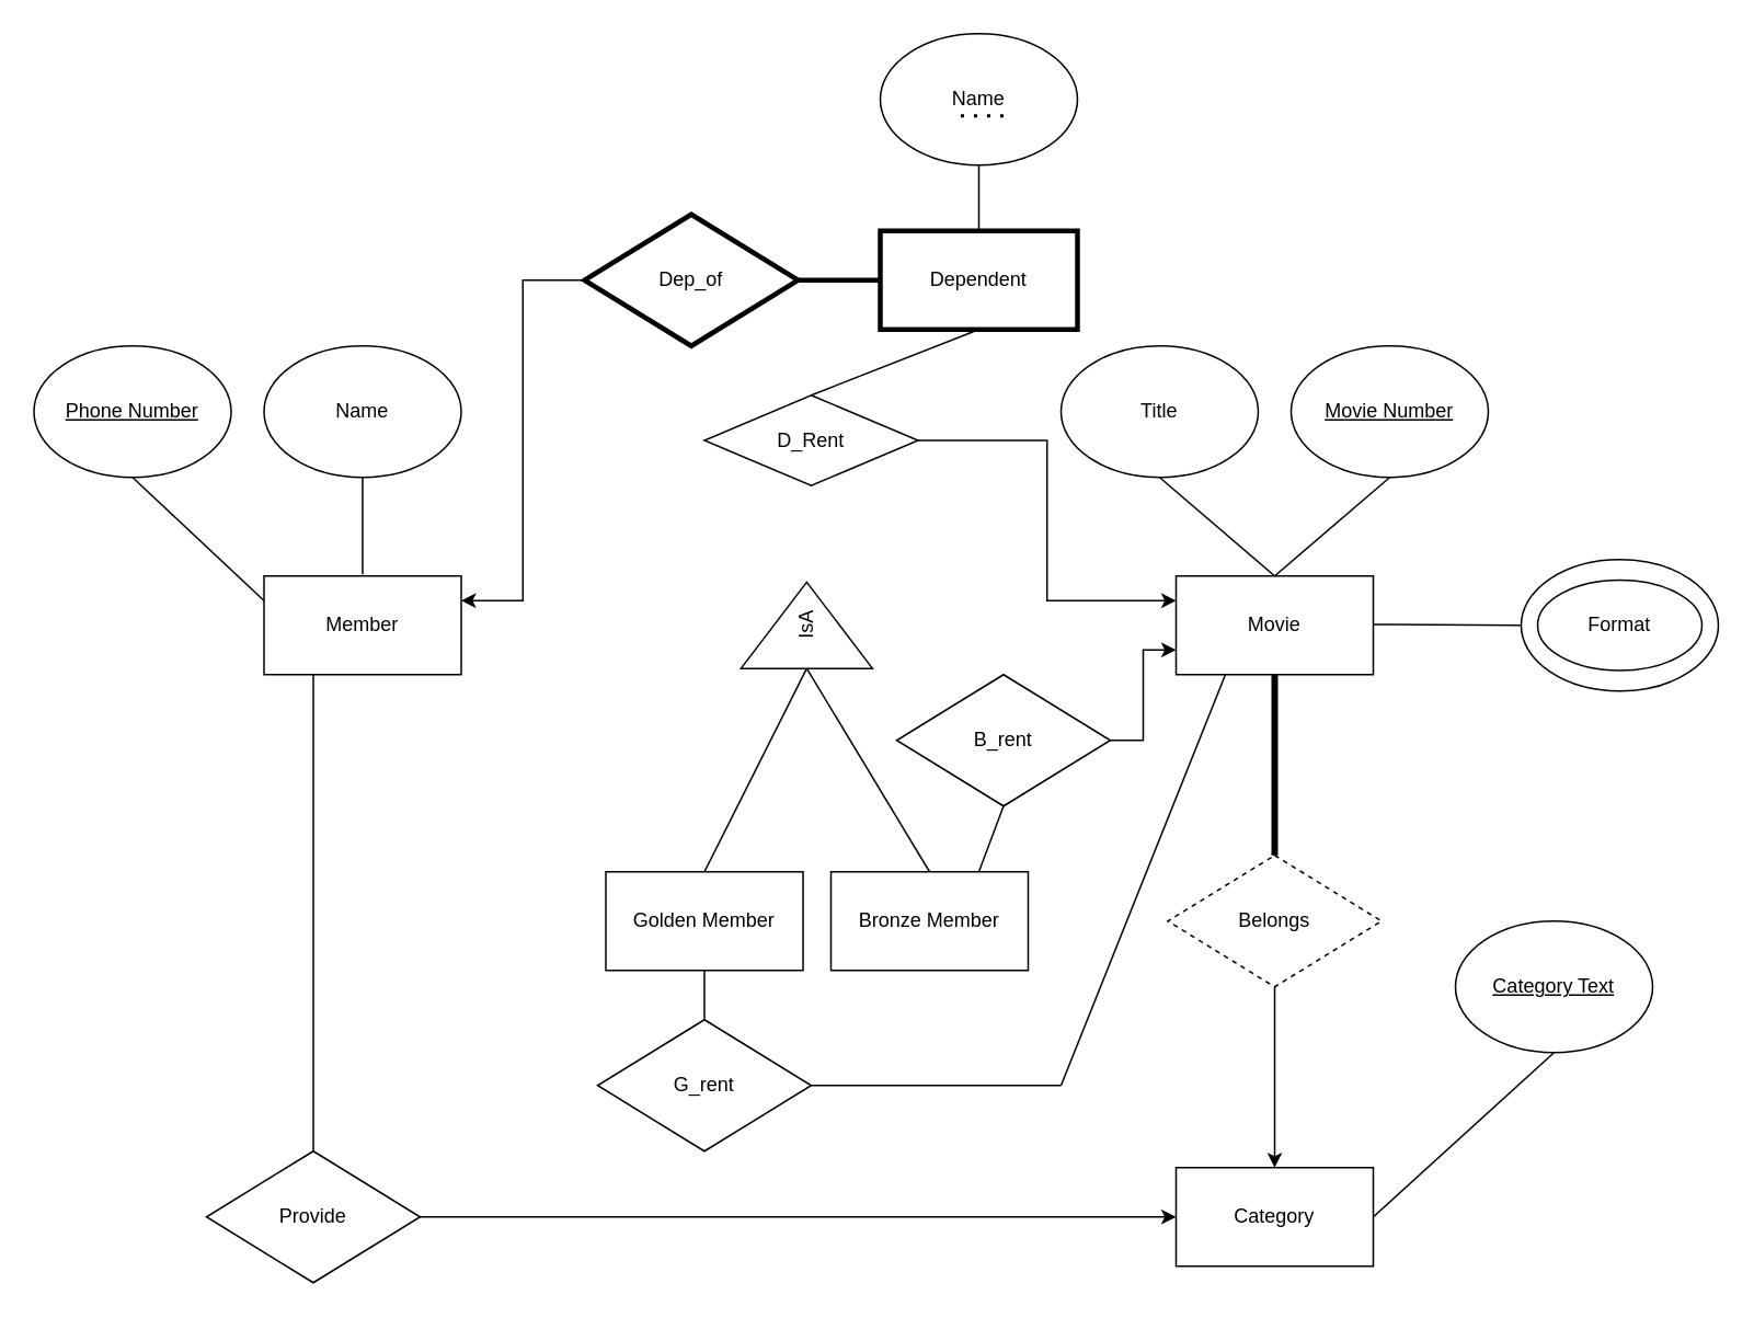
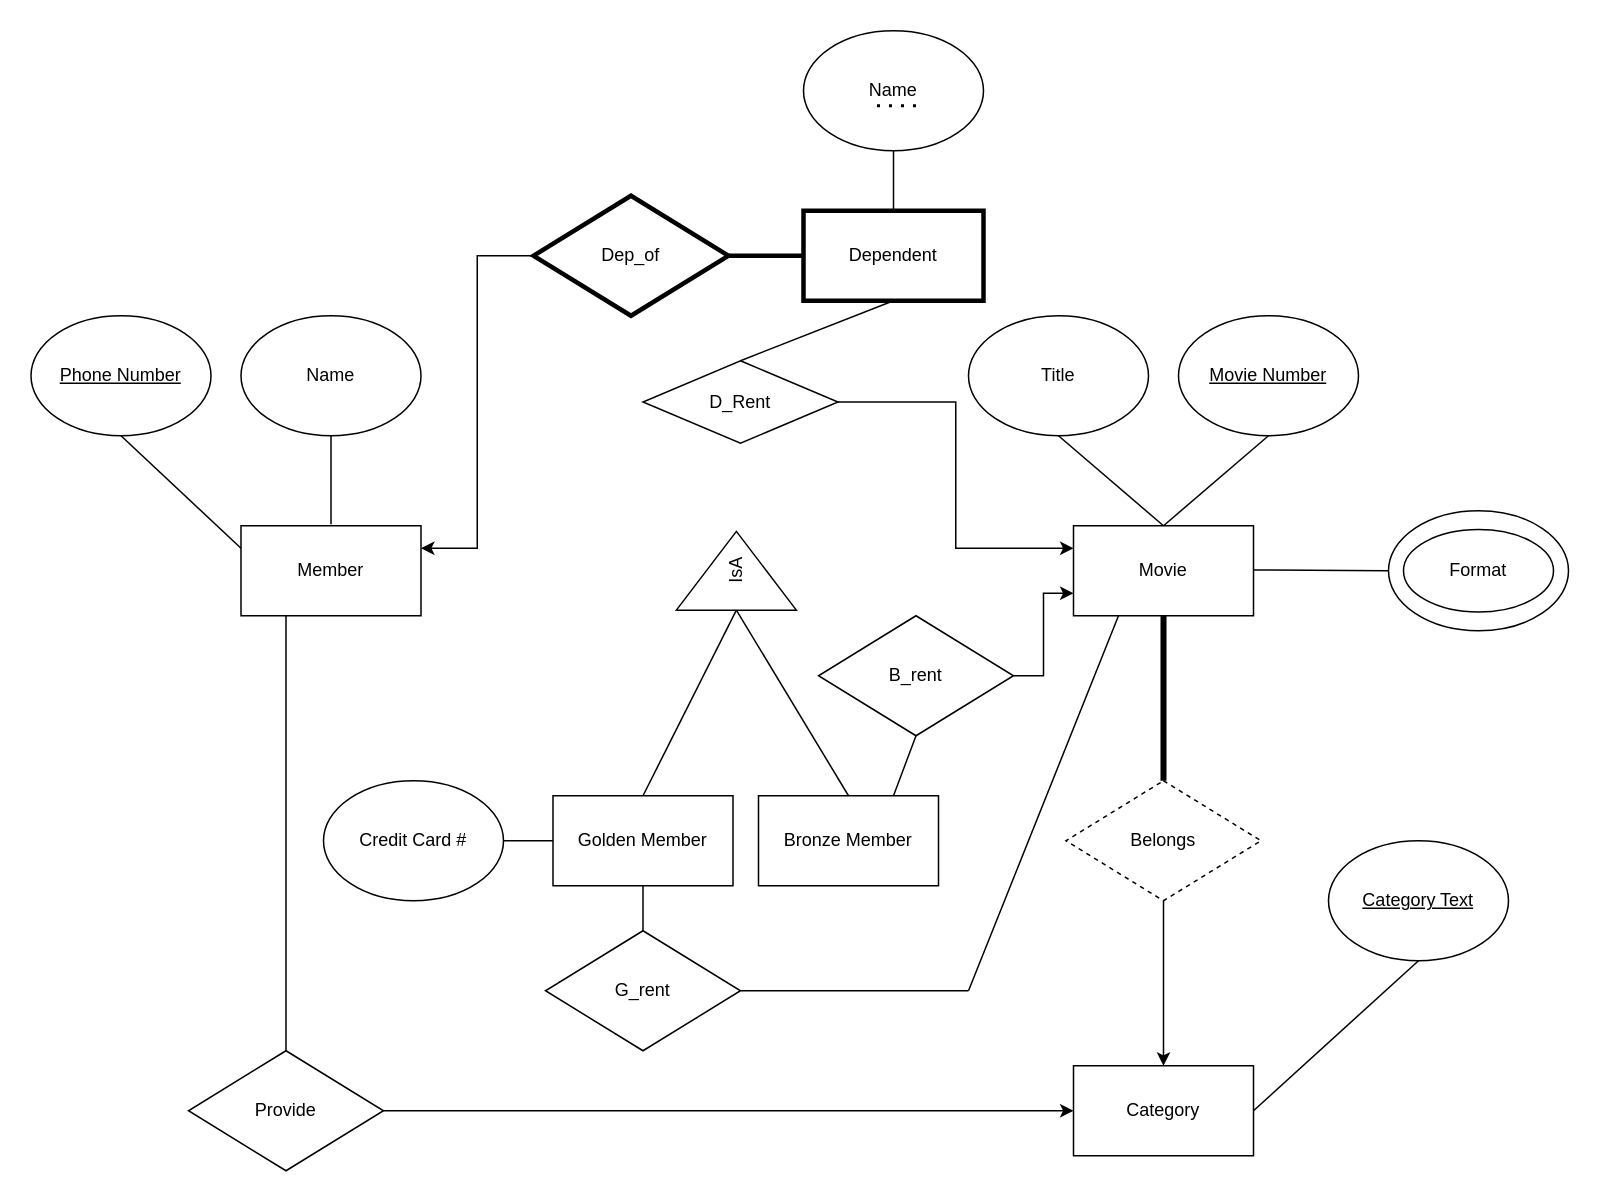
  <mxCell id="0" />
  <mxCell id="1" parent="0" />
  <mxCell id="2" value="Movie" style="rounded=0;whiteSpace=wrap;html=1;" parent="1" vertex="1"><mxGeometry x="715" y="350" width="120" height="60" as="geometry" /></mxCell>
  <mxCell id="3" value="Member" style="rounded=0;whiteSpace=wrap;html=1;" parent="1" vertex="1"><mxGeometry x="160" y="350" width="120" height="60" as="geometry" /></mxCell>
  <mxCell id="4" value="Title" style="ellipse;whiteSpace=wrap;html=1;" parent="1" vertex="1"><mxGeometry x="645" y="210" width="120" height="80" as="geometry" /></mxCell>
  <mxCell id="5" value="&lt;u&gt;Movie Number&lt;/u&gt;" style="ellipse;whiteSpace=wrap;html=1;" parent="1" vertex="1"><mxGeometry x="785" y="210" width="120" height="80" as="geometry" /></mxCell>
  <mxCell id="6" value="" style="ellipse;whiteSpace=wrap;html=1;" parent="1" vertex="1"><mxGeometry x="925" y="340" width="120" height="80" as="geometry" /></mxCell>
  <mxCell id="7" value="Format" style="ellipse;whiteSpace=wrap;html=1;" parent="1" vertex="1"><mxGeometry x="935" y="352.5" width="100" height="55" as="geometry" /></mxCell>
  <mxCell id="8" value="&lt;u&gt;Phone Number&lt;/u&gt;" style="ellipse;whiteSpace=wrap;html=1;" parent="1" vertex="1"><mxGeometry x="20" y="210" width="120" height="80" as="geometry" /></mxCell>
  <mxCell id="9" value="Name" style="ellipse;whiteSpace=wrap;html=1;" parent="1" vertex="1"><mxGeometry x="160" y="210" width="120" height="80" as="geometry" /></mxCell>
  <mxCell id="10" style="edgeStyle=orthogonalEdgeStyle;rounded=0;orthogonalLoop=1;jettySize=auto;html=1;entryX=0.5;entryY=0;entryDx=0;entryDy=0;fontStyle=1;curved=0;strokeColor=default;strokeWidth=1;" parent="1" source="11" target="12" edge="1"><mxGeometry relative="1" as="geometry" /></mxCell>
  <mxCell id="11" value="Belongs" style="rhombus;whiteSpace=wrap;html=1;dashed=1;" parent="1" vertex="1"><mxGeometry x="710" y="520" width="130" height="80" as="geometry" /></mxCell>
  <mxCell id="12" value="Category" style="rounded=0;whiteSpace=wrap;html=1;" parent="1" vertex="1"><mxGeometry x="715" y="710" width="120" height="60" as="geometry" /></mxCell>
  <mxCell id="13" value="" style="endArrow=none;html=1;rounded=0;entryX=0.5;entryY=1;entryDx=0;entryDy=0;" parent="1" target="9" edge="1"><mxGeometry width="50" height="50" relative="1" as="geometry"><mxPoint x="220" y="349" as="sourcePoint" /><mxPoint x="230" y="290" as="targetPoint" /></mxGeometry></mxCell>
  <mxCell id="14" value="" style="endArrow=none;html=1;rounded=0;exitX=0;exitY=0.25;exitDx=0;exitDy=0;" parent="1" source="3" edge="1"><mxGeometry width="50" height="50" relative="1" as="geometry"><mxPoint x="80" y="360" as="sourcePoint" /><mxPoint x="80" y="290" as="targetPoint" /></mxGeometry></mxCell>
  <mxCell id="15" value="" style="endArrow=none;html=1;rounded=0;exitX=0.5;exitY=0;exitDx=0;exitDy=0;" parent="1" source="2" edge="1"><mxGeometry width="50" height="50" relative="1" as="geometry"><mxPoint x="655" y="340" as="sourcePoint" /><mxPoint x="705" y="290" as="targetPoint" /></mxGeometry></mxCell>
  <mxCell id="16" value="" style="endArrow=none;html=1;rounded=0;exitX=0.5;exitY=0;exitDx=0;exitDy=0;" parent="1" source="2" edge="1"><mxGeometry width="50" height="50" relative="1" as="geometry"><mxPoint x="795" y="340" as="sourcePoint" /><mxPoint x="845" y="290" as="targetPoint" /></mxGeometry></mxCell>
  <mxCell id="17" value="" style="endArrow=none;html=1;rounded=0;" parent="1" edge="1"><mxGeometry width="50" height="50" relative="1" as="geometry"><mxPoint x="835" y="379.5" as="sourcePoint" /><mxPoint x="925" y="380" as="targetPoint" /></mxGeometry></mxCell>
  <mxCell id="18" value="" style="endArrow=none;html=1;rounded=0;endSize=6;startSize=6;jumpSize=6;strokeWidth=4;" parent="1" source="11" edge="1"><mxGeometry width="50" height="50" relative="1" as="geometry"><mxPoint x="725" y="460" as="sourcePoint" /><mxPoint x="775" y="410" as="targetPoint" /></mxGeometry></mxCell>
  <mxCell id="19" value="&lt;font&gt;&lt;u&gt;Category Text&lt;/u&gt;&lt;/font&gt;" style="ellipse;whiteSpace=wrap;html=1;strokeColor=light-dark(#000000,#FFFFFF);" parent="1" vertex="1"><mxGeometry x="885" y="560" width="120" height="80" as="geometry" /></mxCell>
  <mxCell id="20" value="" style="endArrow=none;html=1;rounded=0;entryX=0.5;entryY=1;entryDx=0;entryDy=0;exitX=1;exitY=0.5;exitDx=0;exitDy=0;" parent="1" source="12" target="19" edge="1"><mxGeometry width="50" height="50" relative="1" as="geometry"><mxPoint x="835" y="700" as="sourcePoint" /><mxPoint x="885" y="650" as="targetPoint" /></mxGeometry></mxCell>
  <mxCell id="21" style="edgeStyle=orthogonalEdgeStyle;rounded=0;orthogonalLoop=1;jettySize=auto;html=1;entryX=0;entryY=0.5;entryDx=0;entryDy=0;strokeWidth=1;exitX=1;exitY=0.5;exitDx=0;exitDy=0;" parent="1" source="22" target="12" edge="1"><mxGeometry relative="1" as="geometry"><mxPoint x="670" y="560" as="sourcePoint" /></mxGeometry></mxCell>
  <mxCell id="22" value="Provide" style="rhombus;whiteSpace=wrap;html=1;" parent="1" vertex="1"><mxGeometry x="125" y="700" width="130" height="80" as="geometry" /></mxCell>
  <mxCell id="23" value="IsA" style="triangle;whiteSpace=wrap;html=1;rotation=-90;" parent="1" vertex="1"><mxGeometry x="464" y="340" width="52.5" height="80" as="geometry" /></mxCell>
  <mxCell id="24" value="Golden Member" style="rounded=0;whiteSpace=wrap;html=1;" parent="1" vertex="1"><mxGeometry x="368" y="530" width="120" height="60" as="geometry" /></mxCell>
  <mxCell id="25" value="Bronze Member" style="rounded=0;whiteSpace=wrap;html=1;" parent="1" vertex="1"><mxGeometry x="505" y="530" width="120" height="60" as="geometry" /></mxCell>
  <mxCell id="26" value="" style="endArrow=none;html=1;rounded=0;exitX=0.5;exitY=0;exitDx=0;exitDy=0;entryX=0;entryY=0.5;entryDx=0;entryDy=0;" parent="1" source="24" target="23" edge="1"><mxGeometry width="50" height="50" relative="1" as="geometry"><mxPoint x="433" y="540" as="sourcePoint" /><mxPoint x="488" y="490" as="targetPoint" /></mxGeometry></mxCell>
  <mxCell id="27" value="" style="endArrow=none;html=1;rounded=0;exitX=0.5;exitY=0;exitDx=0;exitDy=0;entryX=0;entryY=0.5;entryDx=0;entryDy=0;" parent="1" source="25" target="23" edge="1"><mxGeometry width="50" height="50" relative="1" as="geometry"><mxPoint x="443" y="540" as="sourcePoint" /><mxPoint x="508" y="500" as="targetPoint" /></mxGeometry></mxCell>
+ <mxCell id="28" value="Credit Card #" style="ellipse;whiteSpace=wrap;html=1;" parent="1" vertex="1"><mxGeometry x="215" y="520" width="120" height="80" as="geometry" /></mxCell>
  <mxCell id="29" value="Dependent" style="rounded=0;whiteSpace=wrap;html=1;strokeWidth=3;" parent="1" vertex="1"><mxGeometry x="535" y="140" width="120" height="60" as="geometry" /></mxCell>
  <mxCell id="30" style="edgeStyle=orthogonalEdgeStyle;rounded=0;orthogonalLoop=1;jettySize=auto;html=1;entryX=1;entryY=0.25;entryDx=0;entryDy=0;" parent="1" source="31" target="3" edge="1"><mxGeometry relative="1" as="geometry" /></mxCell>
  <mxCell id="31" value="Dep_of" style="rhombus;whiteSpace=wrap;html=1;strokeWidth=3;" parent="1" vertex="1"><mxGeometry x="355" y="130" width="130" height="80" as="geometry" /></mxCell>
  <mxCell id="32" value="Name" style="ellipse;whiteSpace=wrap;html=1;" parent="1" vertex="1"><mxGeometry x="535" y="20" width="120" height="80" as="geometry" /></mxCell>
  <mxCell id="33" value="" style="endArrow=none;html=1;rounded=0;exitX=0.5;exitY=0;exitDx=0;exitDy=0;entryX=0.5;entryY=1;entryDx=0;entryDy=0;" parent="1" source="29" target="32" edge="1"><mxGeometry width="50" height="50" relative="1" as="geometry"><mxPoint x="520" y="140" as="sourcePoint" /><mxPoint x="570" y="90" as="targetPoint" /></mxGeometry></mxCell>
  <mxCell id="34" style="edgeStyle=orthogonalEdgeStyle;rounded=0;orthogonalLoop=1;jettySize=auto;html=1;entryX=0;entryY=0.25;entryDx=0;entryDy=0;" parent="1" source="35" target="2" edge="1"><mxGeometry relative="1" as="geometry" /></mxCell>
  <mxCell id="35" value="D_Rent" style="rhombus;whiteSpace=wrap;html=1;" parent="1" vertex="1"><mxGeometry x="428" y="240" width="130" height="55" as="geometry" /></mxCell>
  <mxCell id="36" value="" style="endArrow=none;html=1;rounded=0;entryX=0;entryY=0.5;entryDx=0;entryDy=0;strokeWidth=3;" parent="1" target="29" edge="1"><mxGeometry width="50" height="50" relative="1" as="geometry"><mxPoint x="485" y="170" as="sourcePoint" /><mxPoint x="535" y="120" as="targetPoint" /></mxGeometry></mxCell>
  <mxCell id="37" value="" style="endArrow=none;html=1;rounded=0;exitX=0.5;exitY=0;exitDx=0;exitDy=0;" parent="1" source="35" edge="1"><mxGeometry width="50" height="50" relative="1" as="geometry"><mxPoint x="545" y="250" as="sourcePoint" /><mxPoint x="595" y="200" as="targetPoint" /></mxGeometry></mxCell>
  <mxCell id="38" value="" style="endArrow=none;html=1;rounded=0;exitX=0.5;exitY=0;exitDx=0;exitDy=0;entryX=0.25;entryY=1;entryDx=0;entryDy=0;" parent="1" source="22" target="3" edge="1"><mxGeometry width="50" height="50" relative="1" as="geometry"><mxPoint x="165" y="460" as="sourcePoint" /><mxPoint x="215" y="410" as="targetPoint" /></mxGeometry></mxCell>
  <mxCell id="39" style="edgeStyle=orthogonalEdgeStyle;rounded=0;orthogonalLoop=1;jettySize=auto;html=1;entryX=0;entryY=0.75;entryDx=0;entryDy=0;" parent="1" source="40" target="2" edge="1"><mxGeometry relative="1" as="geometry" /></mxCell>
  <mxCell id="40" value="B_rent" style="rhombus;whiteSpace=wrap;html=1;" parent="1" vertex="1"><mxGeometry x="545" y="410" width="130" height="80" as="geometry" /></mxCell>
  <mxCell id="41" value="" style="endArrow=none;html=1;rounded=0;entryX=0.5;entryY=1;entryDx=0;entryDy=0;exitX=0.75;exitY=0;exitDx=0;exitDy=0;" parent="1" source="25" target="40" edge="1"><mxGeometry width="50" height="50" relative="1" as="geometry"><mxPoint x="675" y="560" as="sourcePoint" /><mxPoint x="715" y="470" as="targetPoint" /></mxGeometry></mxCell>
+ <mxCell id="42" value="" style="endArrow=none;html=1;rounded=0;exitX=1;exitY=0.5;exitDx=0;exitDy=0;entryX=0;entryY=0.5;entryDx=0;entryDy=0;" parent="1" source="28" target="24" edge="1"><mxGeometry width="50" height="50" relative="1" as="geometry"><mxPoint x="315" y="610" as="sourcePoint" /><mxPoint x="365" y="560" as="targetPoint" /></mxGeometry></mxCell>
  <mxCell id="43" value="G_rent" style="rhombus;whiteSpace=wrap;html=1;" parent="1" vertex="1"><mxGeometry x="363" y="620" width="130" height="80" as="geometry" /></mxCell>
  <mxCell id="44" value="" style="endArrow=none;html=1;rounded=0;exitX=0.5;exitY=0;exitDx=0;exitDy=0;entryX=0.5;entryY=1;entryDx=0;entryDy=0;" parent="1" source="43" target="24" edge="1"><mxGeometry width="50" height="50" relative="1" as="geometry"><mxPoint x="385" y="640" as="sourcePoint" /><mxPoint x="435" y="590" as="targetPoint" /></mxGeometry></mxCell>
  <mxCell id="45" value="" style="endArrow=none;html=1;rounded=0;exitX=1;exitY=0.5;exitDx=0;exitDy=0;" parent="1" source="43" edge="1"><mxGeometry width="50" height="50" relative="1" as="geometry"><mxPoint x="535" y="660" as="sourcePoint" /><mxPoint x="645" y="660" as="targetPoint" /></mxGeometry></mxCell>
  <mxCell id="46" value="" style="endArrow=none;html=1;rounded=0;entryX=0.25;entryY=1;entryDx=0;entryDy=0;" parent="1" target="2" edge="1"><mxGeometry width="50" height="50" relative="1" as="geometry"><mxPoint x="645" y="660" as="sourcePoint" /><mxPoint x="715" y="580" as="targetPoint" /></mxGeometry></mxCell>
  <mxCell id="47" value="" style="endArrow=none;dashed=1;html=1;dashPattern=1 3;strokeWidth=2;rounded=0;" edge="1" parent="1"><mxGeometry width="50" height="50" relative="1" as="geometry"><mxPoint x="610" y="70" as="sourcePoint" /><mxPoint x="580" y="70" as="targetPoint" /></mxGeometry></mxCell>
